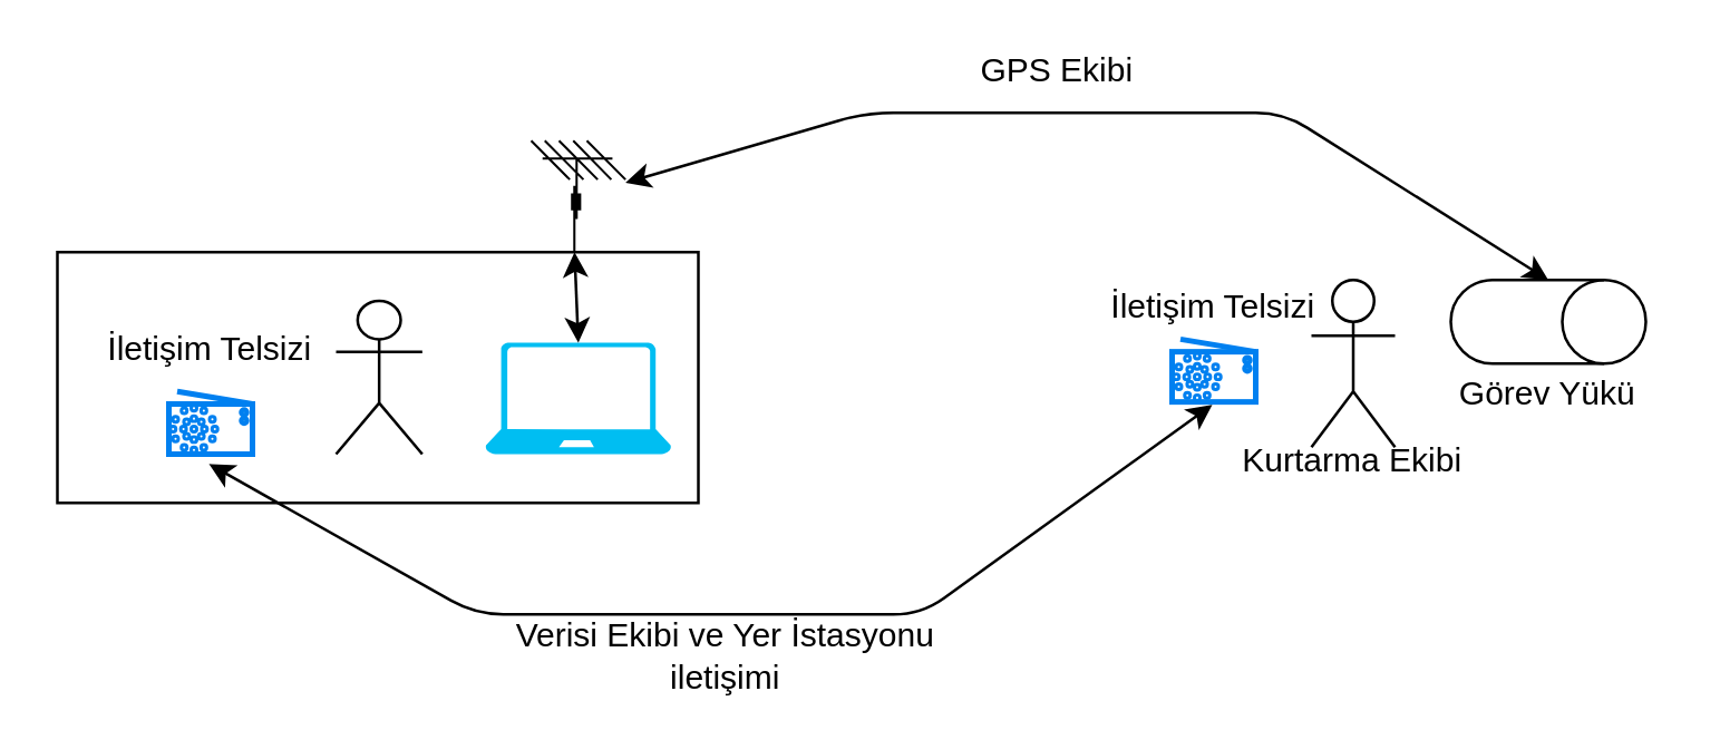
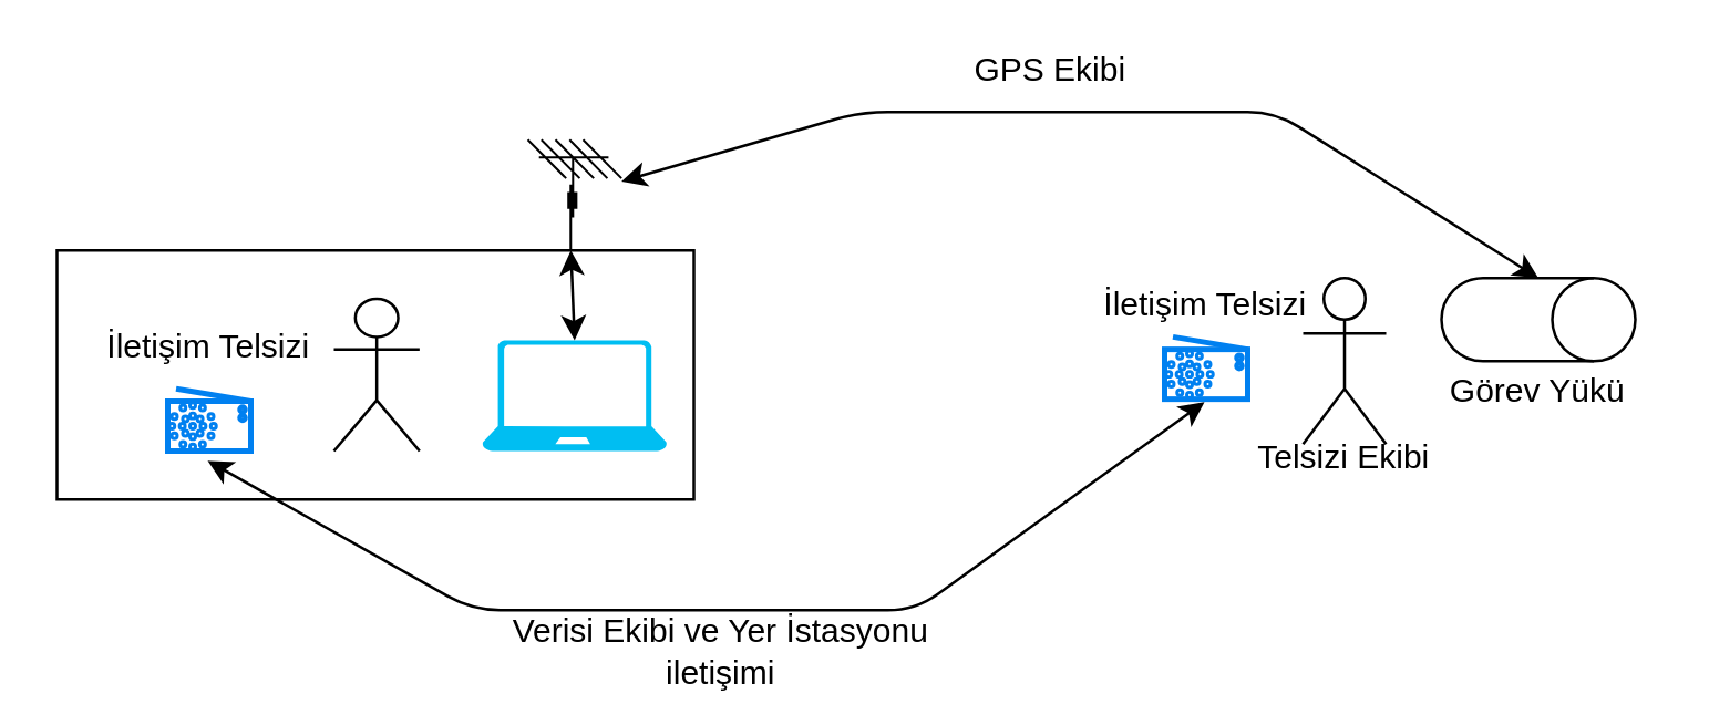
  <mxCell id="0" />
  <mxCell id="1" parent="0" />
  <mxCell id="2" value="" style="rounded=0;whiteSpace=wrap;html=1;fillColor=none;" vertex="1" parent="1"><mxGeometry x="20" y="90" width="230" height="90" as="geometry" /></mxCell>
  <mxCell id="3" value="" style="verticalLabelPosition=bottom;html=1;verticalAlign=top;align=center;strokeColor=none;fillColor=#00BEF2;shape=mxgraph.azure.laptop;pointerEvents=1;" vertex="1" parent="1"><mxGeometry x="173.59" y="122.5" width="66.67" height="40" as="geometry" /></mxCell>
  <mxCell id="4" value="Actor" style="shape=umlActor;verticalLabelPosition=bottom;verticalAlign=top;html=1;outlineConnect=0;fillColor=none;noLabel=1;fontColor=none;" vertex="1" parent="1"><mxGeometry x="120" y="107.5" width="30.94" height="55" as="geometry" /></mxCell>
  <mxCell id="5" value="" style="shape=mxgraph.cisco.wireless.antenna;html=1;pointerEvents=1;dashed=0;fillColor=#036897;strokeColor=#ffffff;strokeWidth=2;verticalLabelPosition=bottom;verticalAlign=top;align=center;outlineConnect=0;fontColor=none;flipV=0;flipH=1;" vertex="1" parent="1"><mxGeometry x="190" y="50" width="33.85" height="40" as="geometry" /></mxCell>
  <mxCell id="6" value="" style="html=1;verticalLabelPosition=bottom;align=center;labelBackgroundColor=#ffffff;verticalAlign=top;strokeWidth=2;strokeColor=#0080F0;shadow=0;dashed=0;shape=mxgraph.ios7.icons.radio;fontColor=none;fillColor=none;" vertex="1" parent="1"><mxGeometry x="60" y="140" width="30" height="22.5" as="geometry" /></mxCell>
  <mxCell id="7" value="İletişim Telsizi" style="text;html=1;strokeColor=none;fillColor=none;align=center;verticalAlign=middle;whiteSpace=wrap;rounded=0;fontColor=none;" vertex="1" parent="1"><mxGeometry x="30" y="115" width="90" height="20" as="geometry" /></mxCell>
  <mxCell id="8" value="" style="endArrow=classic;startArrow=classic;html=1;fontColor=none;exitX=0.5;exitY=0;exitDx=0;exitDy=0;exitPerimeter=0;entryX=0.54;entryY=1;entryDx=0;entryDy=0;entryPerimeter=0;" edge="1" parent="1" source="3" target="5"><mxGeometry width="50" height="50" relative="1" as="geometry"><mxPoint x="320" y="240" as="sourcePoint" /><mxPoint x="370" y="190" as="targetPoint" /></mxGeometry></mxCell>
  <mxCell id="9" value="" style="shape=cylinder3;whiteSpace=wrap;html=1;boundedLbl=1;backgroundOutline=1;size=15;fontColor=none;fillColor=none;flipH=0;flipV=0;direction=south;" vertex="1" parent="1"><mxGeometry x="520" y="100" width="70" height="30" as="geometry" /></mxCell>
  <mxCell id="10" value="Görev Yükü" style="text;html=1;strokeColor=none;fillColor=none;align=center;verticalAlign=middle;whiteSpace=wrap;rounded=0;fontColor=none;" vertex="1" parent="1"><mxGeometry x="515" y="136.25" width="80" height="10" as="geometry" /></mxCell>
  <mxCell id="11" value="Actor" style="shape=umlActor;verticalLabelPosition=bottom;verticalAlign=top;html=1;outlineConnect=0;fillColor=none;noLabel=1;fontColor=none;" vertex="1" parent="1"><mxGeometry x="470" y="100" width="30" height="60" as="geometry" /></mxCell>
  <mxCell id="12" value="" style="endArrow=classic;startArrow=classic;html=1;fontColor=none;entryX=0;entryY=0.5;entryDx=0;entryDy=0;entryPerimeter=0;" edge="1" parent="1" source="5" target="9"><mxGeometry width="50" height="50" relative="1" as="geometry"><mxPoint x="320" y="240" as="sourcePoint" /><mxPoint x="370" y="190" as="targetPoint" /><Array as="points"><mxPoint x="310" y="40" /><mxPoint x="460" y="40" /></Array></mxGeometry></mxCell>
- <mxCell id="13" value="Kurtarma Ekibi" style="text;html=1;strokeColor=none;fillColor=none;align=center;verticalAlign=middle;whiteSpace=wrap;rounded=0;fontColor=none;" vertex="1" parent="1"><mxGeometry x="440" y="160" width="90" height="10" as="geometry" /></mxCell>
+ <mxCell id="13" value="Telsizi Ekibi" style="text;html=1;strokeColor=none;fillColor=none;align=center;verticalAlign=middle;whiteSpace=wrap;rounded=0;fontColor=none;" vertex="1" parent="1"><mxGeometry x="440" y="160" width="90" height="10" as="geometry" /></mxCell>
  <mxCell id="14" value="" style="html=1;verticalLabelPosition=bottom;align=center;labelBackgroundColor=#ffffff;verticalAlign=top;strokeWidth=2;strokeColor=#0080F0;shadow=0;dashed=0;shape=mxgraph.ios7.icons.radio;fontColor=none;fillColor=none;" vertex="1" parent="1"><mxGeometry x="420" y="121.25" width="30" height="22.5" as="geometry" /></mxCell>
  <mxCell id="15" value="İletişim Telsizi" style="text;html=1;strokeColor=none;fillColor=none;align=center;verticalAlign=middle;whiteSpace=wrap;rounded=0;fontColor=none;" vertex="1" parent="1"><mxGeometry x="390" y="100" width="90" height="20" as="geometry" /></mxCell>
  <mxCell id="16" value="" style="endArrow=classic;startArrow=classic;html=1;fontColor=none;entryX=0.48;entryY=1.047;entryDx=0;entryDy=0;entryPerimeter=0;exitX=0.48;exitY=1.156;exitDx=0;exitDy=0;exitPerimeter=0;" edge="1" parent="1" source="6" target="14"><mxGeometry width="50" height="50" relative="1" as="geometry"><mxPoint x="320" y="230" as="sourcePoint" /><mxPoint x="370" y="180" as="targetPoint" /><Array as="points"><mxPoint x="170" y="220" /><mxPoint x="330" y="220" /></Array></mxGeometry></mxCell>
  <mxCell id="17" value="GPS Ekibi" style="text;html=1;strokeColor=none;fillColor=none;align=center;verticalAlign=middle;whiteSpace=wrap;rounded=0;fontColor=none;" vertex="1" parent="1"><mxGeometry x="344" y="20" width="70" height="10" as="geometry" /></mxCell>
  <mxCell id="18" value="Verisi Ekibi ve Yer İstasyonu iletişimi" style="text;html=1;strokeColor=none;fillColor=none;align=center;verticalAlign=middle;whiteSpace=wrap;rounded=0;fontColor=none;" vertex="1" parent="1"><mxGeometry x="170" y="230" width="180" height="10" as="geometry" /></mxCell>
